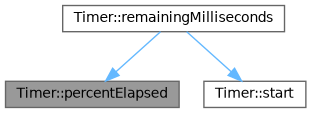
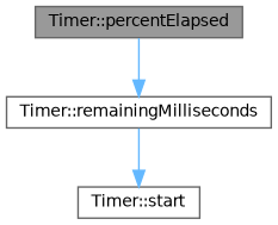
  digraph {
    rankdir=TB
    node [color=grey40 fillcolor=white fontname=Helvetica fontsize=10 shape=box style=filled]
    edge [color=steelblue1 fontname=Helvetica fontsize=10 labelfontname=Helvetica labelfontsize=10 style=solid]
    n1 [color=gray40 fillcolor=grey60 fontcolor=black height=0.2 label="Timer::percentElapsed" width=0.4]
    n2 [height=0.2 label="Timer::remainingMilliseconds" width=0.4]
    n3 [height=0.2 label="Timer::start" width=0.4]
-   n2 -> n1
+   n1 -> n2
    n2 -> n3
  }
